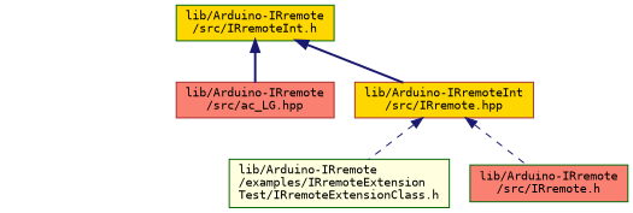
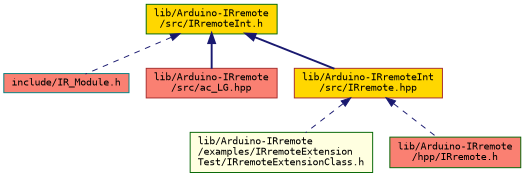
  digraph {
    fontname="DejaVu Sans Mono"
    node [color=darkgreen fillcolor=salmon fontname="DejaVu Sans Mono" fontsize=10 shape=record style=filled]
    edge [color=midnightblue dir=back fontname="DejaVu Sans Mono" fontsize=10 labelfontname=Helvetica labelfontsize=10 style=dashed]
    n1 [fillcolor=gold fontcolor=black height=0.2 label="lib/Arduino-IRremote\l/src/IRremoteInt.h" width=0.4]
+   n2 [color=teal height=0.2 label="include/IR_Module.h" width=0.4]
    n3 [color=brown height=0.2 label="lib/Arduino-IRremote\l/src/ac_LG.hpp" width=0.4]
    n4 [color=brown fillcolor=gold height=0.2 label="lib/Arduino-IRremoteInt\l/src/IRremote.hpp" width=0.4]
    n5 [fillcolor=lightyellow height=0.2 label="lib/Arduino-IRremote\l/examples/IRremoteExtension\lTest/IRremoteExtensionClass.h" width=0.4]
-   n6 [height=0.2 label="lib/Arduino-IRremote\l/src/IRremote.h" width=0.4]
+   n6 [height=0.2 label="lib/Arduino-IRremote\l/hpp/IRremote.h" width=0.4]
+   n1 -> n2
    n1 -> n3 [style=bold]
    n1 -> n4 [style=bold]
    n4 -> n5
    n4 -> n6
  }
